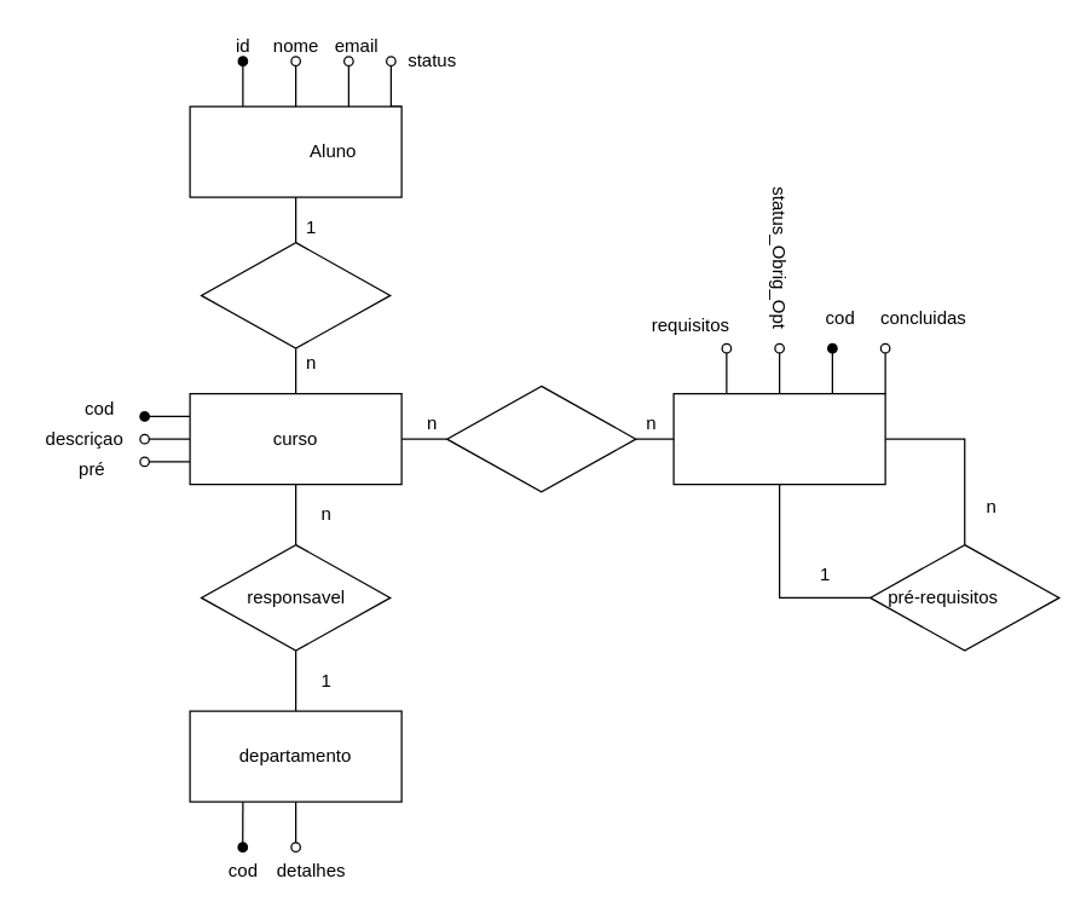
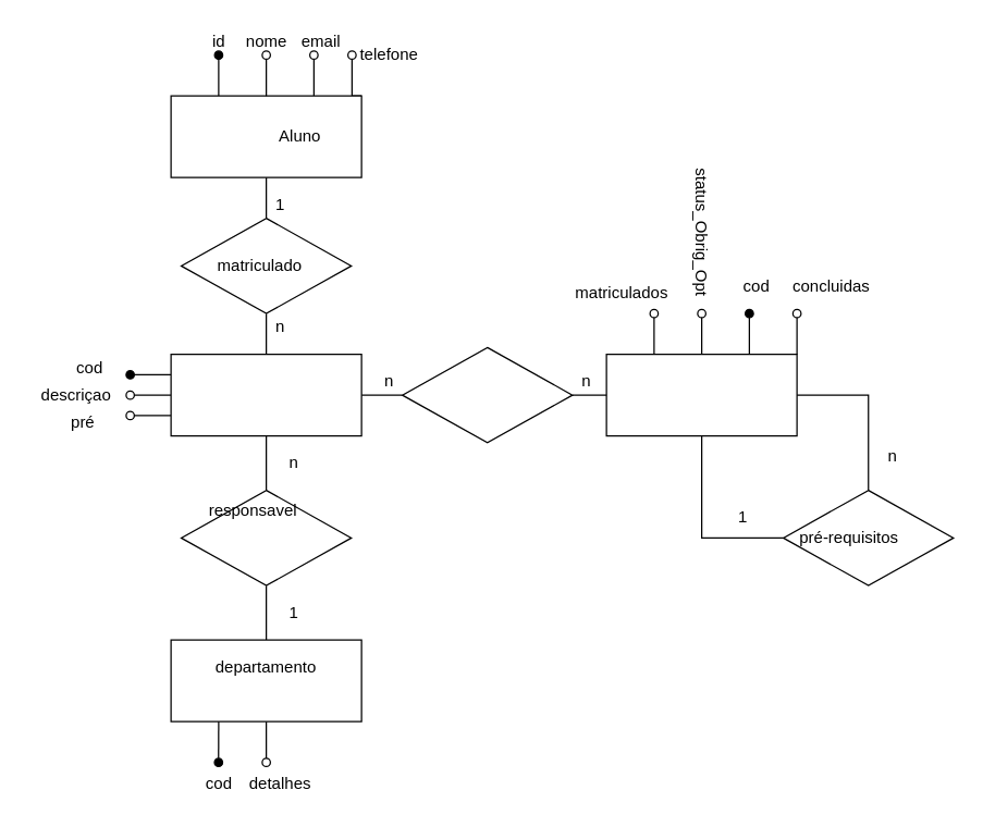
  <mxCell id="0" />
  <mxCell id="1" parent="0" />
  <mxCell id="2" style="edgeStyle=orthogonalEdgeStyle;rounded=0;orthogonalLoop=1;jettySize=auto;html=1;exitX=0.75;exitY=0;exitDx=0;exitDy=0;endArrow=oval;endFill=0;" edge="1" parent="1" source="5"><mxGeometry relative="1" as="geometry"><mxPoint x="230" y="40" as="targetPoint" /></mxGeometry></mxCell>
  <mxCell id="3" style="edgeStyle=orthogonalEdgeStyle;rounded=0;orthogonalLoop=1;jettySize=auto;html=1;exitX=0.25;exitY=0;exitDx=0;exitDy=0;endArrow=oval;endFill=1;" edge="1" parent="1" source="5"><mxGeometry relative="1" as="geometry"><mxPoint x="160" y="40" as="targetPoint" /></mxGeometry></mxCell>
  <mxCell id="4" style="edgeStyle=orthogonalEdgeStyle;rounded=0;orthogonalLoop=1;jettySize=auto;html=1;exitX=1;exitY=0;exitDx=0;exitDy=0;endArrow=oval;endFill=0;" edge="1" parent="1" source="5"><mxGeometry relative="1" as="geometry"><mxPoint x="258" y="40" as="targetPoint" /></mxGeometry></mxCell>
  <mxCell id="5" value="" style="rounded=0;whiteSpace=wrap;html=1;" parent="1" vertex="1"><mxGeometry x="125" y="70" width="140" height="60" as="geometry" /></mxCell>
  <mxCell id="6" style="edgeStyle=orthogonalEdgeStyle;rounded=0;orthogonalLoop=1;jettySize=auto;html=1;exitX=1;exitY=0.5;exitDx=0;exitDy=0;entryX=0;entryY=0.5;entryDx=0;entryDy=0;endArrow=none;endFill=0;" edge="1" parent="1" source="10" target="31"><mxGeometry relative="1" as="geometry" /></mxCell>
  <mxCell id="7" style="edgeStyle=orthogonalEdgeStyle;rounded=0;orthogonalLoop=1;jettySize=auto;html=1;exitX=0;exitY=0.25;exitDx=0;exitDy=0;endArrow=oval;endFill=1;" edge="1" parent="1" source="10"><mxGeometry relative="1" as="geometry"><mxPoint x="95" y="275" as="targetPoint" /></mxGeometry></mxCell>
  <mxCell id="8" style="edgeStyle=orthogonalEdgeStyle;rounded=0;orthogonalLoop=1;jettySize=auto;html=1;exitX=0;exitY=0.5;exitDx=0;exitDy=0;endArrow=oval;endFill=0;" edge="1" parent="1" source="10"><mxGeometry relative="1" as="geometry"><mxPoint x="95" y="290" as="targetPoint" /></mxGeometry></mxCell>
  <mxCell id="9" style="edgeStyle=orthogonalEdgeStyle;rounded=0;orthogonalLoop=1;jettySize=auto;html=1;exitX=0;exitY=0.75;exitDx=0;exitDy=0;endArrow=oval;endFill=0;" edge="1" parent="1" source="10"><mxGeometry relative="1" as="geometry"><mxPoint x="95" y="305" as="targetPoint" /></mxGeometry></mxCell>
  <mxCell id="10" value="" style="rounded=0;whiteSpace=wrap;html=1;" vertex="1" parent="1"><mxGeometry x="125" y="260" width="140" height="60" as="geometry" /></mxCell>
  <mxCell id="11" style="edgeStyle=orthogonalEdgeStyle;rounded=0;orthogonalLoop=1;jettySize=auto;html=1;exitX=0.25;exitY=1;exitDx=0;exitDy=0;endArrow=oval;endFill=1;" edge="1" parent="1" source="14"><mxGeometry relative="1" as="geometry"><mxPoint x="159.905" y="560" as="targetPoint" /></mxGeometry></mxCell>
  <mxCell id="12" style="edgeStyle=orthogonalEdgeStyle;rounded=0;orthogonalLoop=1;jettySize=auto;html=1;exitX=0.5;exitY=0;exitDx=0;exitDy=0;entryX=0.5;entryY=1;entryDx=0;entryDy=0;endArrow=none;endFill=0;" edge="1" parent="1" source="14" target="33"><mxGeometry relative="1" as="geometry" /></mxCell>
  <mxCell id="13" style="edgeStyle=orthogonalEdgeStyle;rounded=0;orthogonalLoop=1;jettySize=auto;html=1;exitX=0.5;exitY=1;exitDx=0;exitDy=0;endArrow=oval;endFill=0;" edge="1" parent="1" source="14"><mxGeometry relative="1" as="geometry"><mxPoint x="195" y="560" as="targetPoint" /></mxGeometry></mxCell>
  <mxCell id="14" value="" style="rounded=0;whiteSpace=wrap;html=1;" vertex="1" parent="1"><mxGeometry x="125" y="470" width="140" height="60" as="geometry" /></mxCell>
  <mxCell id="15" style="edgeStyle=orthogonalEdgeStyle;rounded=0;orthogonalLoop=1;jettySize=auto;html=1;exitX=0.5;exitY=1;exitDx=0;exitDy=0;entryX=0;entryY=0.5;entryDx=0;entryDy=0;endArrow=none;endFill=0;" edge="1" parent="1" source="19" target="39"><mxGeometry relative="1" as="geometry" /></mxCell>
  <mxCell id="16" style="edgeStyle=orthogonalEdgeStyle;rounded=0;orthogonalLoop=1;jettySize=auto;html=1;exitX=0.25;exitY=0;exitDx=0;exitDy=0;endArrow=oval;endFill=0;" edge="1" parent="1" source="19"><mxGeometry relative="1" as="geometry"><mxPoint x="480" y="230" as="targetPoint" /></mxGeometry></mxCell>
  <mxCell id="17" style="edgeStyle=orthogonalEdgeStyle;rounded=0;orthogonalLoop=1;jettySize=auto;html=1;exitX=0.75;exitY=0;exitDx=0;exitDy=0;endArrow=oval;endFill=1;" edge="1" parent="1" source="19"><mxGeometry relative="1" as="geometry"><mxPoint x="550" y="230" as="targetPoint" /></mxGeometry></mxCell>
  <mxCell id="18" style="edgeStyle=orthogonalEdgeStyle;rounded=0;orthogonalLoop=1;jettySize=auto;html=1;exitX=1;exitY=0;exitDx=0;exitDy=0;endArrow=oval;endFill=0;" edge="1" parent="1" source="19"><mxGeometry relative="1" as="geometry"><mxPoint x="585" y="230" as="targetPoint" /></mxGeometry></mxCell>
  <mxCell id="19" value="" style="rounded=0;whiteSpace=wrap;html=1;" vertex="1" parent="1"><mxGeometry x="445" y="260" width="140" height="60" as="geometry" /></mxCell>
  <mxCell id="20" value="Aluno" style="text;html=1;strokeColor=none;fillColor=none;align=center;verticalAlign=middle;whiteSpace=wrap;rounded=0;" vertex="1" parent="1"><mxGeometry x="190" y="85" width="60" height="30" as="geometry" /></mxCell>
- <mxCell id="21" value="curso" style="text;html=1;strokeColor=none;fillColor=none;align=center;verticalAlign=middle;whiteSpace=wrap;rounded=0;" vertex="1" parent="1"><mxGeometry x="165" y="275" width="60" height="30" as="geometry" /></mxCell>
- <mxCell id="22" value="departamento" style="text;html=1;strokeColor=none;fillColor=none;align=center;verticalAlign=middle;whiteSpace=wrap;rounded=0;" vertex="1" parent="1"><mxGeometry x="165" y="485" width="60" height="30" as="geometry" /></mxCell>
+ <mxCell id="22" value="departamento" style="text;html=1;strokeColor=none;fillColor=none;align=center;verticalAlign=middle;whiteSpace=wrap;rounded=0;" vertex="1" parent="1"><mxGeometry x="165" y="475" width="60" height="30" as="geometry" /></mxCell>
  <mxCell id="23" style="edgeStyle=orthogonalEdgeStyle;rounded=0;orthogonalLoop=1;jettySize=auto;html=1;endArrow=oval;endFill=0;" edge="1" parent="1" source="5"><mxGeometry relative="1" as="geometry"><mxPoint x="195" y="40" as="targetPoint" /><mxPoint x="240" y="80" as="sourcePoint" /><Array as="points" /></mxGeometry></mxCell>
  <mxCell id="24" value="cod" style="text;html=1;align=center;verticalAlign=middle;resizable=0;points=[];autosize=1;strokeColor=none;fillColor=none;" vertex="1" parent="1"><mxGeometry x="145" y="566" width="30" height="20" as="geometry" /></mxCell>
  <mxCell id="25" value="id" style="text;html=1;align=center;verticalAlign=middle;resizable=0;points=[];autosize=1;strokeColor=none;fillColor=none;" vertex="1" parent="1"><mxGeometry x="145" y="20" width="30" height="20" as="geometry" /></mxCell>
  <mxCell id="26" value="nome" style="text;html=1;align=center;verticalAlign=middle;resizable=0;points=[];autosize=1;strokeColor=none;fillColor=none;" vertex="1" parent="1"><mxGeometry x="170" y="20" width="50" height="20" as="geometry" /></mxCell>
  <mxCell id="27" style="edgeStyle=orthogonalEdgeStyle;rounded=0;orthogonalLoop=1;jettySize=auto;html=1;exitX=0.5;exitY=0;exitDx=0;exitDy=0;entryX=0.5;entryY=1;entryDx=0;entryDy=0;endArrow=none;endFill=0;" edge="1" parent="1" source="29" target="5"><mxGeometry relative="1" as="geometry" /></mxCell>
  <mxCell id="28" style="edgeStyle=orthogonalEdgeStyle;rounded=0;orthogonalLoop=1;jettySize=auto;html=1;exitX=0.5;exitY=1;exitDx=0;exitDy=0;entryX=0.5;entryY=0;entryDx=0;entryDy=0;endArrow=none;endFill=0;" edge="1" parent="1" source="29" target="10"><mxGeometry relative="1" as="geometry" /></mxCell>
  <mxCell id="29" value="" style="rhombus;whiteSpace=wrap;html=1;" vertex="1" parent="1"><mxGeometry x="132.5" y="160" width="125" height="70" as="geometry" /></mxCell>
  <mxCell id="30" style="edgeStyle=orthogonalEdgeStyle;rounded=0;orthogonalLoop=1;jettySize=auto;html=1;exitX=1;exitY=0.5;exitDx=0;exitDy=0;entryX=0;entryY=0.5;entryDx=0;entryDy=0;endArrow=none;endFill=0;" edge="1" parent="1" source="31" target="19"><mxGeometry relative="1" as="geometry" /></mxCell>
  <mxCell id="31" value="" style="rhombus;whiteSpace=wrap;html=1;" vertex="1" parent="1"><mxGeometry x="295" y="255" width="125" height="70" as="geometry" /></mxCell>
  <mxCell id="32" style="edgeStyle=orthogonalEdgeStyle;rounded=0;orthogonalLoop=1;jettySize=auto;html=1;exitX=0.5;exitY=0;exitDx=0;exitDy=0;entryX=0.5;entryY=1;entryDx=0;entryDy=0;endArrow=none;endFill=0;" edge="1" parent="1" source="33" target="10"><mxGeometry relative="1" as="geometry" /></mxCell>
  <mxCell id="33" value="" style="rhombus;whiteSpace=wrap;html=1;" vertex="1" parent="1"><mxGeometry x="132.5" y="360" width="125" height="70" as="geometry" /></mxCell>
  <mxCell id="34" style="edgeStyle=orthogonalEdgeStyle;rounded=0;orthogonalLoop=1;jettySize=auto;html=1;exitX=0.5;exitY=0;exitDx=0;exitDy=0;endArrow=oval;endFill=0;" edge="1" parent="1" source="19"><mxGeometry relative="1" as="geometry"><mxPoint x="515" y="230" as="targetPoint" /><mxPoint x="240" y="80" as="sourcePoint" /></mxGeometry></mxCell>
  <mxCell id="35" value="status_Obrig_Opt" style="text;html=1;align=center;verticalAlign=middle;resizable=0;points=[];autosize=1;strokeColor=none;fillColor=none;rotation=90;" vertex="1" parent="1"><mxGeometry x="460" y="160" width="110" height="20" as="geometry" /></mxCell>
- <mxCell id="37" value="responsavel" style="text;html=1;align=center;verticalAlign=middle;resizable=0;points=[];autosize=1;strokeColor=none;fillColor=none;" vertex="1" parent="1"><mxGeometry x="155" y="385" width="80" height="20" as="geometry" /></mxCell>
+ <mxCell id="36" value="matriculado" style="text;html=1;align=center;verticalAlign=middle;resizable=0;points=[];autosize=1;strokeColor=none;fillColor=none;" vertex="1" parent="1"><mxGeometry x="150" y="185" width="80" height="20" as="geometry" /></mxCell>
+ <mxCell id="37" value="responsavel" style="text;html=1;align=center;verticalAlign=middle;resizable=0;points=[];autosize=1;strokeColor=none;fillColor=none;" vertex="1" parent="1"><mxGeometry x="145" y="365" width="80" height="20" as="geometry" /></mxCell>
  <mxCell id="38" style="edgeStyle=orthogonalEdgeStyle;rounded=0;orthogonalLoop=1;jettySize=auto;html=1;exitX=0.5;exitY=0;exitDx=0;exitDy=0;entryX=1;entryY=0.5;entryDx=0;entryDy=0;endArrow=none;endFill=0;" edge="1" parent="1" source="39" target="19"><mxGeometry relative="1" as="geometry" /></mxCell>
  <mxCell id="39" value="" style="rhombus;whiteSpace=wrap;html=1;" vertex="1" parent="1"><mxGeometry x="575" y="360" width="125" height="70" as="geometry" /></mxCell>
  <mxCell id="40" value="pré-requisitos" style="text;html=1;align=center;verticalAlign=middle;resizable=0;points=[];autosize=1;strokeColor=none;fillColor=none;" vertex="1" parent="1"><mxGeometry x="577.5" y="385" width="90" height="20" as="geometry" /></mxCell>
  <mxCell id="41" value="1" style="text;html=1;align=center;verticalAlign=middle;resizable=0;points=[];autosize=1;strokeColor=none;fillColor=none;" vertex="1" parent="1"><mxGeometry x="535" y="370" width="20" height="20" as="geometry" /></mxCell>
  <mxCell id="42" value="n" style="text;html=1;align=center;verticalAlign=middle;resizable=0;points=[];autosize=1;strokeColor=none;fillColor=none;" vertex="1" parent="1"><mxGeometry x="645" y="325" width="20" height="20" as="geometry" /></mxCell>
- <mxCell id="43" value="requisitos" style="text;html=1;align=center;verticalAlign=middle;resizable=0;points=[];autosize=1;strokeColor=none;fillColor=none;" vertex="1" parent="1"><mxGeometry x="416" y="205" width="80" height="20" as="geometry" /></mxCell>
+ <mxCell id="43" value="matriculados" style="text;html=1;align=center;verticalAlign=middle;resizable=0;points=[];autosize=1;strokeColor=none;fillColor=none;" vertex="1" parent="1"><mxGeometry x="416" y="205" width="80" height="20" as="geometry" /></mxCell>
  <mxCell id="44" value="n" style="text;html=1;align=center;verticalAlign=middle;resizable=0;points=[];autosize=1;strokeColor=none;fillColor=none;" vertex="1" parent="1"><mxGeometry x="275" y="270" width="20" height="20" as="geometry" /></mxCell>
  <mxCell id="45" value="n" style="text;html=1;align=center;verticalAlign=middle;resizable=0;points=[];autosize=1;strokeColor=none;fillColor=none;" vertex="1" parent="1"><mxGeometry x="420" y="270" width="20" height="20" as="geometry" /></mxCell>
  <mxCell id="46" value="detalhes" style="text;html=1;align=center;verticalAlign=middle;resizable=0;points=[];autosize=1;strokeColor=none;fillColor=none;" vertex="1" parent="1"><mxGeometry x="175" y="566" width="60" height="20" as="geometry" /></mxCell>
  <mxCell id="47" value="n" style="text;html=1;align=center;verticalAlign=middle;resizable=0;points=[];autosize=1;strokeColor=none;fillColor=none;" vertex="1" parent="1"><mxGeometry x="205" y="330" width="20" height="20" as="geometry" /></mxCell>
  <mxCell id="48" value="1" style="text;html=1;align=center;verticalAlign=middle;resizable=0;points=[];autosize=1;strokeColor=none;fillColor=none;" vertex="1" parent="1"><mxGeometry x="205" y="440" width="20" height="20" as="geometry" /></mxCell>
  <mxCell id="49" value="1" style="text;html=1;align=center;verticalAlign=middle;resizable=0;points=[];autosize=1;strokeColor=none;fillColor=none;" vertex="1" parent="1"><mxGeometry x="195" y="140" width="20" height="20" as="geometry" /></mxCell>
  <mxCell id="50" value="n" style="text;html=1;align=center;verticalAlign=middle;resizable=0;points=[];autosize=1;strokeColor=none;fillColor=none;" vertex="1" parent="1"><mxGeometry x="195" y="230" width="20" height="20" as="geometry" /></mxCell>
  <mxCell id="51" value="email" style="text;html=1;align=center;verticalAlign=middle;resizable=0;points=[];autosize=1;strokeColor=none;fillColor=none;" vertex="1" parent="1"><mxGeometry x="215" y="20" width="40" height="20" as="geometry" /></mxCell>
- <mxCell id="52" value="status" style="text;html=1;align=center;verticalAlign=middle;resizable=0;points=[];autosize=1;strokeColor=none;fillColor=none;" vertex="1" parent="1"><mxGeometry x="255" y="30" width="60" height="20" as="geometry" /></mxCell>
+ <mxCell id="52" value="telefone" style="text;html=1;align=center;verticalAlign=middle;resizable=0;points=[];autosize=1;strokeColor=none;fillColor=none;" vertex="1" parent="1"><mxGeometry x="255" y="30" width="60" height="20" as="geometry" /></mxCell>
  <mxCell id="53" value="cod" style="text;html=1;align=center;verticalAlign=middle;resizable=0;points=[];autosize=1;strokeColor=none;fillColor=none;" vertex="1" parent="1"><mxGeometry x="50" y="260" width="30" height="20" as="geometry" /></mxCell>
  <mxCell id="54" value="cod" style="text;html=1;align=center;verticalAlign=middle;resizable=0;points=[];autosize=1;strokeColor=none;fillColor=none;" vertex="1" parent="1"><mxGeometry x="540" y="200" width="30" height="20" as="geometry" /></mxCell>
  <mxCell id="55" value="descriçao" style="text;html=1;align=center;verticalAlign=middle;resizable=0;points=[];autosize=1;strokeColor=none;fillColor=none;" vertex="1" parent="1"><mxGeometry x="20" y="280" width="70" height="20" as="geometry" /></mxCell>
  <mxCell id="56" value="pré" style="text;html=1;align=center;verticalAlign=middle;resizable=0;points=[];autosize=1;strokeColor=none;fillColor=none;" vertex="1" parent="1"><mxGeometry x="30" y="300" width="60" height="20" as="geometry" /></mxCell>
  <mxCell id="57" value="concluidas" style="text;html=1;align=center;verticalAlign=middle;resizable=0;points=[];autosize=1;strokeColor=none;fillColor=none;" vertex="1" parent="1"><mxGeometry x="575" y="200" width="70" height="20" as="geometry" /></mxCell>
